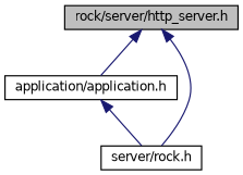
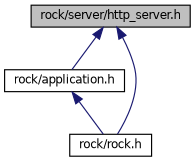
  digraph {
    node [color=black fillcolor=white fontname=Helvetica fontsize=10 shape=record style=filled]
    edge [color=midnightblue dir=back fontname=Helvetica fontsize=10 labelfontname=Helvetica labelfontsize=10 style=solid]
    n1 [fillcolor=grey75 fontcolor=black height=0.2 label="rock/server/http_server.h" width=0.4]
-   n2 [height=0.2 label="application/application.h" width=0.4]
-   n3 [height=0.2 label="server/rock.h" width=0.4]
+   n2 [height=0.2 label="rock/application.h" width=0.4]
+   n3 [height=0.2 label="rock/rock.h" width=0.4]
    n1 -> n2
    n1 -> n3
    n2 -> n3
  }
